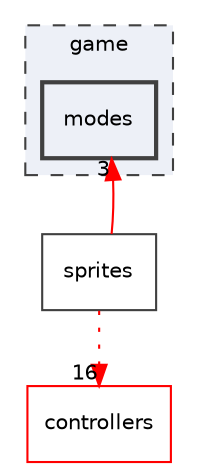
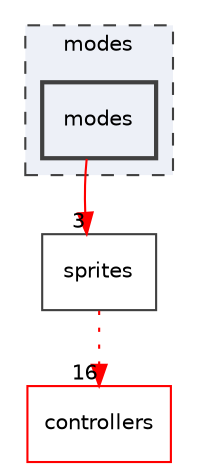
  digraph {
    compound=true
    node [color=grey25 fillcolor="#edf0f7" fontname=Helvetica fontsize=10 shape=box]
    edge [color=red fontname=Helvetica fontsize=10 labeldistance=1.5 labelfontname=Helvetica labelfontsize=10]
    n1 [label=modes style="filled,bold,"]
    n2 [label=sprites]
    n3 [color=red label=controllers]
    subgraph cluster_1 {
      bgcolor="#edf0f7"
      fontname=Helvetica
      fontsize=10
-     label=game
+     label=modes
      pencolor=grey25
      style="filled,dashed,"
      n1
    }
-   n2 -> n1 [headlabel=3 style=solid]
+   n1 -> n2 [headlabel=3 style=solid]
    n2 -> n3 [headlabel=16 style=dotted]
  }
